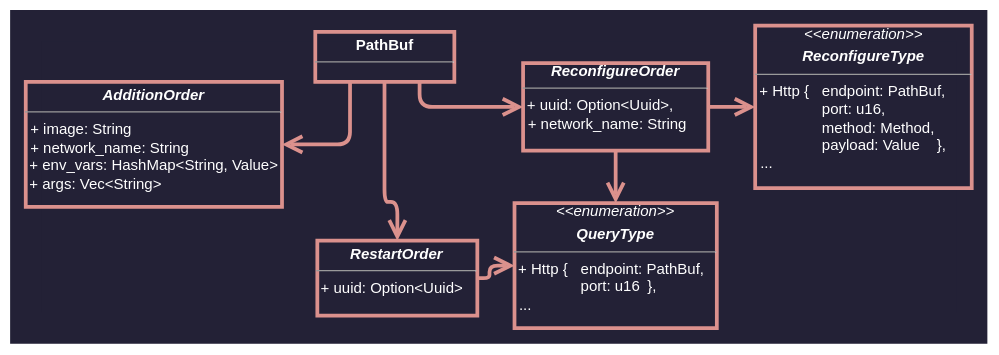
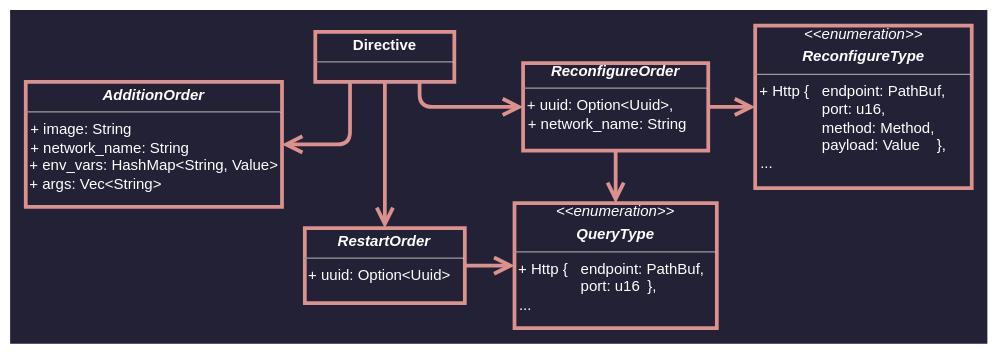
  <mxCell id="0" />
  <mxCell id="1" parent="0" />
  <mxCell id="2" value="" style="group;fillColor=#232136;strokeColor=#232136;strokeWidth=25;" vertex="1" connectable="0" parent="1"><mxGeometry x="20" y="20" width="756.79" height="242" as="geometry" /></mxCell>
- <mxCell id="3" value="&lt;p style=&quot;margin:0px;margin-top:4px;text-align:center;&quot;&gt;&lt;font&gt;&lt;b&gt;PathBuf&lt;/b&gt;&lt;/font&gt;&lt;/p&gt;&lt;hr size=&quot;1&quot;&gt;&lt;p style=&quot;margin:0px;margin-left:4px;&quot;&gt;&lt;br&gt;&lt;/p&gt;" style="verticalAlign=top;align=left;overflow=fill;fontSize=12;fontFamily=Helvetica;html=1;whiteSpace=wrap;strokeColor=#DB918D;fontColor=#FFFFFF;fillColor=none;labelBackgroundColor=none;strokeWidth=3;" parent="2" vertex="1"><mxGeometry x="231.63" y="5" width="111.25" height="40" as="geometry" /></mxCell>
+ <mxCell id="3" value="&lt;p style=&quot;margin:0px;margin-top:4px;text-align:center;&quot;&gt;&lt;font&gt;&lt;b&gt;Directive&lt;/b&gt;&lt;/font&gt;&lt;/p&gt;&lt;hr size=&quot;1&quot;&gt;&lt;p style=&quot;margin:0px;margin-left:4px;&quot;&gt;&lt;br&gt;&lt;/p&gt;" style="verticalAlign=top;align=left;overflow=fill;fontSize=12;fontFamily=Helvetica;html=1;whiteSpace=wrap;strokeColor=#DB918D;fontColor=#FFFFFF;fillColor=none;labelBackgroundColor=none;strokeWidth=3;" parent="2" vertex="1"><mxGeometry x="231.63" y="5" width="111.25" height="40" as="geometry" /></mxCell>
  <mxCell id="4" style="edgeStyle=orthogonalEdgeStyle;shape=connector;curved=0;rounded=1;orthogonalLoop=1;jettySize=auto;html=1;exitX=0.5;exitY=0;exitDx=0;exitDy=0;labelBackgroundColor=default;strokeColor=#DB918D;strokeWidth=3;align=center;verticalAlign=middle;fontFamily=Helvetica;fontSize=11;fontColor=#FFFFFF;endArrow=none;endFill=0;startSize=10;endSize=9;startArrow=open;startFill=0;" parent="2" source="5" target="3" edge="1"><mxGeometry relative="1" as="geometry"><Array as="points"><mxPoint x="287.01" y="141" /></Array></mxGeometry></mxCell>
- <mxCell id="5" value="&lt;p style=&quot;margin:0px;margin-top:4px;text-align:center;&quot;&gt;&lt;font&gt;&lt;b&gt;&lt;i&gt;RestartOrder&lt;/i&gt;&lt;/b&gt;&lt;/font&gt;&lt;br&gt;&lt;/p&gt;&lt;hr size=&quot;1&quot;&gt;&lt;p style=&quot;margin:0px;margin-left:4px;&quot;&gt;&lt;/p&gt;&lt;font&gt;&amp;nbsp;+ uuid: Option&amp;lt;Uuid&amp;gt;&lt;/font&gt;&lt;p style=&quot;margin:0px;margin-left:4px;&quot;&gt;&lt;br&gt;&lt;/p&gt;&lt;p style=&quot;margin:0px;margin-left:4px;&quot;&gt;&lt;br&gt;&lt;/p&gt;" style="verticalAlign=top;align=left;overflow=fill;fontSize=12;fontFamily=Helvetica;html=1;whiteSpace=wrap;labelBackgroundColor=none;fillColor=none;fontColor=#FFFFFF;strokeColor=#DB918D;strokeWidth=3;" parent="2" vertex="1"><mxGeometry x="233.26" y="172" width="128" height="60" as="geometry" /></mxCell>
+ <mxCell id="5" value="&lt;p style=&quot;margin:0px;margin-top:4px;text-align:center;&quot;&gt;&lt;font&gt;&lt;b&gt;&lt;i&gt;RestartOrder&lt;/i&gt;&lt;/b&gt;&lt;/font&gt;&lt;br&gt;&lt;/p&gt;&lt;hr size=&quot;1&quot;&gt;&lt;p style=&quot;margin:0px;margin-left:4px;&quot;&gt;&lt;/p&gt;&lt;font&gt;&amp;nbsp;+ uuid: Option&amp;lt;Uuid&amp;gt;&lt;/font&gt;&lt;p style=&quot;margin:0px;margin-left:4px;&quot;&gt;&lt;br&gt;&lt;/p&gt;&lt;p style=&quot;margin:0px;margin-left:4px;&quot;&gt;&lt;br&gt;&lt;/p&gt;" style="verticalAlign=top;align=left;overflow=fill;fontSize=12;fontFamily=Helvetica;html=1;whiteSpace=wrap;labelBackgroundColor=none;fillColor=none;fontColor=#FFFFFF;strokeColor=#DB918D;strokeWidth=3;" parent="2" vertex="1"><mxGeometry x="223.26" y="162" width="128" height="60" as="geometry" /></mxCell>
  <mxCell id="6" style="edgeStyle=orthogonalEdgeStyle;shape=connector;curved=0;rounded=1;orthogonalLoop=1;jettySize=auto;html=1;labelBackgroundColor=default;strokeColor=#DB918D;strokeWidth=3;align=center;verticalAlign=middle;fontFamily=Helvetica;fontSize=11;fontColor=#FFFFFF;endArrow=none;endFill=0;startSize=10;endSize=9;exitX=0;exitY=0.5;exitDx=0;exitDy=0;entryX=0.75;entryY=1;entryDx=0;entryDy=0;startArrow=open;startFill=0;" parent="2" source="9" target="3" edge="1"><mxGeometry relative="1" as="geometry" /></mxCell>
  <mxCell id="7" style="edgeStyle=orthogonalEdgeStyle;shape=connector;curved=0;rounded=1;orthogonalLoop=1;jettySize=auto;html=1;labelBackgroundColor=default;strokeColor=#DB918D;strokeWidth=3;align=center;verticalAlign=middle;fontFamily=Helvetica;fontSize=11;fontColor=#FFFFFF;endArrow=none;endFill=0;startSize=10;endSize=9;entryX=0.25;entryY=1;entryDx=0;entryDy=0;startArrow=open;startFill=0;" parent="2" source="8" target="3" edge="1"><mxGeometry relative="1" as="geometry"><mxPoint x="245.01" y="65" as="targetPoint" /></mxGeometry></mxCell>
  <mxCell id="8" value="&lt;p style=&quot;margin:0px;margin-top:4px;text-align:center;&quot;&gt;&lt;b&gt;&lt;i&gt;&lt;font&gt;AdditionOrder&lt;/font&gt;&lt;/i&gt;&lt;/b&gt;&lt;/p&gt;&lt;hr size=&quot;1&quot;&gt;&lt;p style=&quot;margin:0px;margin-left:4px;&quot;&gt;&lt;font&gt;+ image: String&lt;/font&gt;&lt;/p&gt;&lt;p style=&quot;margin:0px;margin-left:4px;&quot;&gt;&lt;font&gt;+ network_name: String&lt;/font&gt;&lt;/p&gt;&lt;p style=&quot;margin:0px;margin-left:4px;&quot;&gt;&lt;/p&gt;&lt;font&gt;&amp;nbsp;+ env_vars: HashMap&amp;lt;String, Value&amp;gt;&lt;/font&gt;&lt;p style=&quot;margin:0px;margin-left:4px;&quot;&gt;&lt;/p&gt;&lt;font&gt;&amp;nbsp;+ args: Vec&amp;lt;String&amp;gt;&lt;/font&gt;&lt;p style=&quot;margin:0px;margin-left:4px;&quot;&gt;&lt;br&gt;&lt;/p&gt;" style="verticalAlign=top;align=left;overflow=fill;fontSize=12;fontFamily=Helvetica;html=1;whiteSpace=wrap;labelBackgroundColor=none;fillColor=none;fontColor=#FFFFFF;strokeColor=#DB918D;strokeWidth=3;" parent="2" vertex="1"><mxGeometry y="45" width="205.01" height="100" as="geometry" /></mxCell>
  <mxCell id="9" value="&lt;div style=&quot;text-align: center;&quot;&gt;&lt;b style=&quot;background-color: initial; border-color: var(--border-color);&quot;&gt;&lt;i style=&quot;border-color: var(--border-color);&quot;&gt;Reconfigure&lt;b style=&quot;background-color: initial;&quot;&gt;&lt;i&gt;&lt;font&gt;Order&lt;/font&gt;&lt;/i&gt;&lt;/b&gt;&lt;/i&gt;&lt;/b&gt;&lt;/div&gt;&lt;hr size=&quot;1&quot;&gt;&lt;p style=&quot;margin:0px;margin-left:4px;&quot;&gt;&lt;/p&gt;&lt;font&gt;&amp;nbsp;+ uuid: Option&amp;lt;Uuid&amp;gt;,&lt;/font&gt;&lt;p style=&quot;margin:0px;margin-left:4px;&quot;&gt;&lt;font&gt;+ network_name: String&lt;/font&gt;&lt;/p&gt;&lt;p style=&quot;margin:0px;margin-left:4px;&quot;&gt;&lt;/p&gt;&lt;font&gt;&amp;nbsp;&lt;br&gt;&lt;/font&gt;" style="verticalAlign=top;align=left;overflow=fill;fontSize=12;fontFamily=Helvetica;html=1;whiteSpace=wrap;labelBackgroundColor=none;fillColor=none;fontColor=#FFFFFF;strokeColor=#DB918D;strokeWidth=3;spacingTop=5;" parent="2" vertex="1"><mxGeometry x="397.87" y="30" width="148.13" height="70" as="geometry" /></mxCell>
  <mxCell id="10" style="edgeStyle=orthogonalEdgeStyle;shape=connector;curved=0;rounded=1;orthogonalLoop=1;jettySize=auto;html=1;exitX=0;exitY=0.5;exitDx=0;exitDy=0;labelBackgroundColor=default;strokeColor=#DB918D;strokeWidth=3;align=center;verticalAlign=middle;fontFamily=Helvetica;fontSize=11;fontColor=#FFFFFF;endArrow=none;endFill=0;startSize=10;endSize=9;startArrow=open;startFill=0;" parent="2" source="12" target="5" edge="1"><mxGeometry relative="1" as="geometry" /></mxCell>
  <mxCell id="11" style="edgeStyle=orthogonalEdgeStyle;shape=connector;curved=0;rounded=1;orthogonalLoop=1;jettySize=auto;html=1;labelBackgroundColor=default;strokeColor=#DB918D;strokeWidth=3;align=center;verticalAlign=middle;fontFamily=Helvetica;fontSize=11;fontColor=#FFFFFF;endArrow=none;endFill=0;startSize=10;endSize=9;startArrow=open;startFill=0;" parent="2" source="12" target="9" edge="1"><mxGeometry relative="1" as="geometry" /></mxCell>
  <mxCell id="12" value="&lt;i style=&quot;border-color: var(--border-color);&quot;&gt;&amp;lt;&amp;lt;enumeration&amp;gt;&amp;gt;&lt;/i&gt;&lt;br style=&quot;border-color: var(--border-color);&quot;&gt;&lt;p style=&quot;margin: 4px 0px 0px;&quot;&gt;&lt;font&gt;&lt;b&gt;&lt;i&gt;QueryType&lt;/i&gt;&lt;/b&gt;&lt;/font&gt;&lt;br&gt;&lt;/p&gt;&lt;hr size=&quot;1&quot;&gt;&lt;p style=&quot;margin:0px;margin-left:4px;&quot;&gt;&lt;/p&gt;&lt;font&gt;&lt;div style=&quot;text-align: left;&quot;&gt;&lt;span style=&quot;background-color: initial;&quot;&gt;&amp;nbsp;+&amp;nbsp;&lt;/span&gt;&lt;span style=&quot;background-color: initial;&quot;&gt;Http { &lt;span style=&quot;white-space: pre;&quot;&gt;&#09;&lt;/span&gt;endpoint: PathBuf,&amp;nbsp;&lt;/span&gt;&lt;/div&gt;&lt;div style=&quot;text-align: left;&quot;&gt;&lt;span style=&quot;background-color: initial;&quot;&gt;&lt;span style=&quot;white-space: pre;&quot;&gt;&#09;&lt;/span&gt;&lt;span style=&quot;white-space: pre;&quot;&gt;&#09;&lt;/span&gt;port: u16 &lt;span style=&quot;white-space: pre;&quot;&gt;&#09;&lt;/span&gt;},&lt;/span&gt;&lt;/div&gt;&lt;/font&gt;&lt;p style=&quot;text-align: left; margin: 0px 0px 0px 4px;&quot;&gt;...&lt;/p&gt;" style="verticalAlign=top;align=center;overflow=fill;fontSize=12;fontFamily=Helvetica;html=1;whiteSpace=wrap;labelBackgroundColor=none;fillColor=none;fontColor=#FFFFFF;strokeColor=#DB918D;strokeWidth=3;" parent="2" vertex="1"><mxGeometry x="391" y="142" width="161.86" height="100" as="geometry" /></mxCell>
  <mxCell id="13" style="edgeStyle=orthogonalEdgeStyle;shape=connector;curved=0;rounded=1;orthogonalLoop=1;jettySize=auto;html=1;labelBackgroundColor=default;strokeColor=#DB918D;strokeWidth=3;align=center;verticalAlign=middle;fontFamily=Helvetica;fontSize=11;fontColor=#FFFFFF;endArrow=none;endFill=0;startSize=10;endSize=9;startArrow=open;startFill=0;" parent="2" source="14" target="9" edge="1"><mxGeometry relative="1" as="geometry" /></mxCell>
  <mxCell id="14" value="&lt;i style=&quot;border-color: var(--border-color);&quot;&gt;&amp;lt;&amp;lt;enumeration&amp;gt;&amp;gt;&lt;/i&gt;&lt;br style=&quot;border-color: var(--border-color);&quot;&gt;&lt;p style=&quot;margin: 4px 0px 0px;&quot;&gt;&lt;font&gt;&lt;b&gt;&lt;i&gt;ReconfigureType&lt;/i&gt;&lt;/b&gt;&lt;/font&gt;&lt;br&gt;&lt;/p&gt;&lt;hr size=&quot;1&quot;&gt;&lt;p style=&quot;margin:0px;margin-left:4px;&quot;&gt;&lt;/p&gt;&lt;span style=&quot;background-color: initial;&quot;&gt;&lt;div style=&quot;text-align: left;&quot;&gt;&lt;span style=&quot;background-color: initial;&quot;&gt;&amp;nbsp;+&amp;nbsp;&lt;/span&gt;Http { &lt;span style=&quot;white-space: pre;&quot;&gt;&#09;&lt;/span&gt;endpoint: PathBuf,&amp;nbsp;&lt;/div&gt;&lt;div style=&quot;text-align: left;&quot;&gt;&lt;span style=&quot;white-space: pre;&quot;&gt;&#09;&lt;/span&gt;&lt;span style=&quot;white-space: pre;&quot;&gt;&#09;&lt;/span&gt;port: u16,&amp;nbsp;&lt;/div&gt;&lt;div style=&quot;text-align: left;&quot;&gt;&lt;span style=&quot;background-color: initial;&quot;&gt;&lt;span style=&quot;white-space: pre;&quot;&gt;&#09;&lt;/span&gt;&lt;span style=&quot;white-space: pre;&quot;&gt;&#09;&lt;/span&gt;method: Method,&lt;/span&gt;&lt;/div&gt;&lt;div style=&quot;text-align: left;&quot;&gt;&lt;span style=&quot;background-color: initial;&quot;&gt;&amp;nbsp; &amp;nbsp; &amp;nbsp; &amp;nbsp; &lt;span style=&quot;white-space: pre;&quot;&gt;&#09;&lt;/span&gt;payload: Value&amp;nbsp; &amp;nbsp;&lt;/span&gt;&lt;span style=&quot;background-color: initial;&quot;&gt;&amp;nbsp;&lt;/span&gt;&lt;span style=&quot;background-color: initial;&quot;&gt;},&lt;/span&gt;&lt;/div&gt;&lt;/span&gt;&lt;p style=&quot;text-align: left; margin: 0px 0px 0px 4px;&quot;&gt;...&lt;/p&gt;" style="verticalAlign=top;align=center;overflow=fill;fontSize=12;fontFamily=Helvetica;html=1;whiteSpace=wrap;labelBackgroundColor=none;fillColor=none;fontColor=#FFFFFF;strokeColor=#DB918D;strokeWidth=3;" parent="2" vertex="1"><mxGeometry x="583.54" width="173.25" height="130" as="geometry" /></mxCell>
